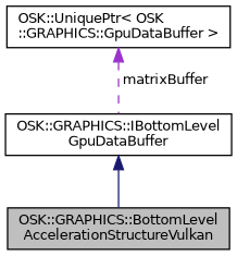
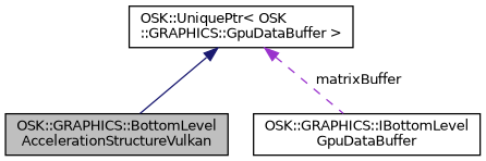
  digraph {
    node [color=black fillcolor=white fontname=Helvetica fontsize=10 shape=record style=filled]
    edge [dir=back fontname=Helvetica fontsize=10 labelfontname=Helvetica labelfontsize=10]
    n1 [fillcolor=grey75 fontcolor=black height=0.2 label="OSK::GRAPHICS::BottomLevel\lAccelerationStructureVulkan" width=0.4]
    n2 [height=0.2 label="OSK::GRAPHICS::IBottomLevel\lGpuDataBuffer" width=0.4]
    n3 [height=0.2 label="OSK::UniquePtr\< OSK\l::GRAPHICS::GpuDataBuffer \>" width=0.4]
-   n2 -> n1 [color=midnightblue style=solid]
+   n3 -> n1 [color=midnightblue style=solid]
    n3 -> n2 [color=darkorchid3 label=" matrixBuffer" style=dashed]
  }
